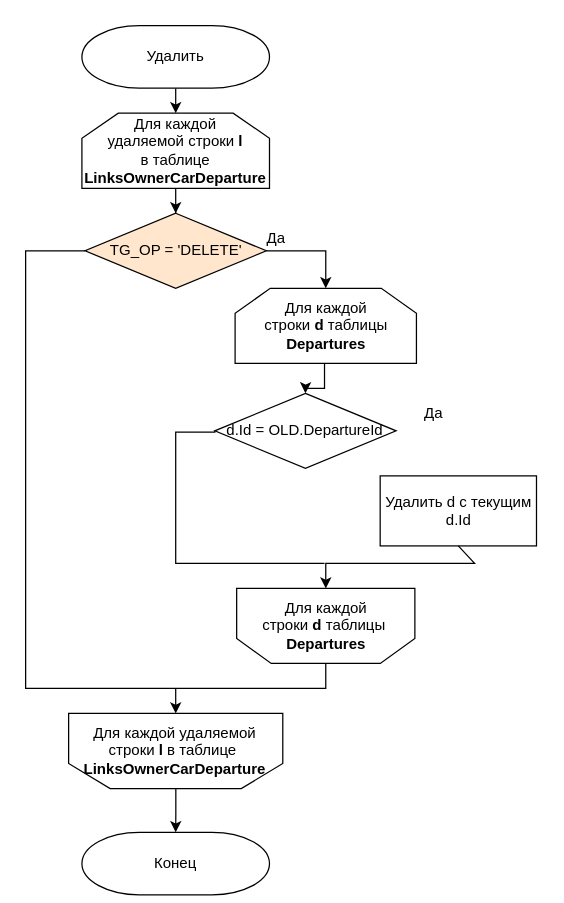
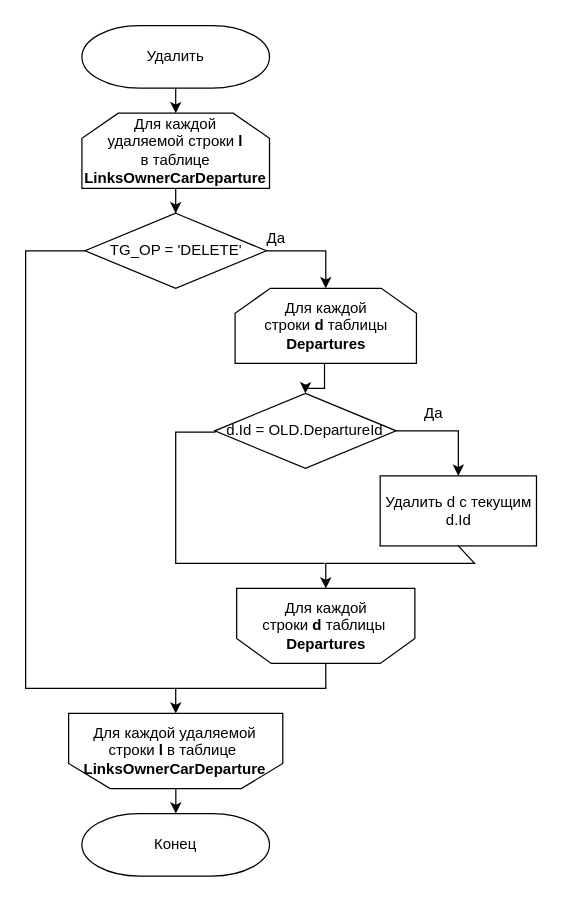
  <mxCell id="0" />
  <mxCell id="1" parent="0" />
  <mxCell id="2" value="" style="edgeStyle=orthogonalEdgeStyle;rounded=0;orthogonalLoop=1;jettySize=auto;html=1;" parent="1" source="3" target="6" edge="1"><mxGeometry relative="1" as="geometry" /></mxCell>
  <mxCell id="3" value="Для каждой &lt;br&gt;удаляемой строки &lt;b&gt;l&lt;/b&gt;&lt;br&gt;в таблице &lt;b&gt;LinksOwnerCarDeparture&lt;/b&gt;" style="strokeWidth=1;html=1;shape=stencil(rZVNb4MwDIZ/Ta5VIFpXjlPWnapeetg5pe6ICgkKWbv9+6W4aHwMxrxKHPBreB9sbIUJWWWqBBZzowpg4pnF8cbaMggbXWgfwnCbYWLJMbxgmKwwVFUJqUftrJxW+xwwU3lnT3DRB39z0CYDh65izfhTeOZ6CZlaY4KJtqbqZFr5YKa0Ce/yDzTjiwfEfN5ijMpAKMCD66jf5W1RYPELmRTNI+0IpG5FDfc30uvfSRGNtKZ0r8+KZsK2hLr4gsc9XLKayduReAm1OlIvm60jVDfCEzIoYwso5F6lpzdn383hx68s1XW5B4kmXdgztIau16upBjQOuTYth8d/O/QaeAeLJcGC39mBUgblb6S5rWBiaIM+mIhaHRkjIY/WwcR8HXWe4zkyNroDg1rFc60WvgA=);whiteSpace=wrap;" parent="1" vertex="1"><mxGeometry x="65" y="90" width="150" height="60" as="geometry" /></mxCell>
  <mxCell id="4" value="" style="endArrow=classic;html=1;exitX=0.5;exitY=1;exitDx=0;exitDy=0;exitPerimeter=0;entryX=0.5;entryY=0;entryDx=0;entryDy=0;entryPerimeter=0;" parent="1" source="18" target="3" edge="1"><mxGeometry width="50" height="50" relative="1" as="geometry"><mxPoint x="138.75" y="70" as="sourcePoint" /><mxPoint x="130" y="90" as="targetPoint" /></mxGeometry></mxCell>
  <mxCell id="5" value="" style="edgeStyle=orthogonalEdgeStyle;rounded=0;orthogonalLoop=1;jettySize=auto;html=1;exitX=1;exitY=0.5;exitDx=0;exitDy=0;entryX=0.5;entryY=0;entryDx=0;entryDy=0;entryPerimeter=0;" parent="1" source="6" target="11" edge="1"><mxGeometry relative="1" as="geometry"><mxPoint x="260" y="220" as="targetPoint" /></mxGeometry></mxCell>
- <mxCell id="6" value="TG_OP = 'DELETE'" style="rhombus;whiteSpace=wrap;html=1;fillColor=#ffe6cc;" parent="1" vertex="1"><mxGeometry x="67.5" y="170" width="145" height="60" as="geometry" /></mxCell>
+ <mxCell id="6" value="TG_OP = 'DELETE'" style="rhombus;whiteSpace=wrap;html=1;" parent="1" vertex="1"><mxGeometry x="67.5" y="170" width="145" height="60" as="geometry" /></mxCell>
+ <mxCell id="7" value="" style="edgeStyle=orthogonalEdgeStyle;rounded=0;orthogonalLoop=1;jettySize=auto;html=1;exitX=1;exitY=0.5;exitDx=0;exitDy=0;" parent="1" source="8" target="9" edge="1"><mxGeometry relative="1" as="geometry" /></mxCell>
  <mxCell id="8" value="d.Id = OLD.DepartureId" style="rhombus;whiteSpace=wrap;html=1;" parent="1" vertex="1"><mxGeometry x="171.25" y="314" width="145" height="60" as="geometry" /></mxCell>
  <mxCell id="9" value="Удалить d с текущим d.Id" style="rounded=0;whiteSpace=wrap;html=1;absoluteArcSize=1;arcSize=14;strokeWidth=1;" parent="1" vertex="1"><mxGeometry x="303.5" y="380" width="125" height="56" as="geometry" /></mxCell>
  <mxCell id="10" value="" style="edgeStyle=orthogonalEdgeStyle;rounded=0;orthogonalLoop=1;jettySize=auto;html=1;entryX=0.5;entryY=0;entryDx=0;entryDy=0;" parent="1" source="11" target="8" edge="1"><mxGeometry relative="1" as="geometry"><Array as="points"><mxPoint x="259" y="310" /></Array><mxPoint x="270" y="310" as="targetPoint" /></mxGeometry></mxCell>
  <mxCell id="11" value="Для каждой &lt;br&gt;строки &lt;b&gt;d&lt;/b&gt; таблицы &lt;b&gt;Departures&lt;/b&gt;" style="strokeWidth=1;html=1;shape=stencil(rZVNb4MwDIZ/Ta5VIFpXjlPWnapeetg5pe6ICgkKWbv9+6W4aHwMxrxKHPBreB9sbIUJWWWqBBZzowpg4pnF8cbaMggbXWgfwnCbYWLJMbxgmKwwVFUJqUftrJxW+xwwU3lnT3DRB39z0CYDh65izfhTeOZ6CZlaY4KJtqbqZFr5YKa0Ce/yDzTjiwfEfN5ijMpAKMCD66jf5W1RYPELmRTNI+0IpG5FDfc30uvfSRGNtKZ0r8+KZsK2hLr4gsc9XLKayduReAm1OlIvm60jVDfCEzIoYwso5F6lpzdn383hx68s1XW5B4kmXdgztIau16upBjQOuTYth8d/O/QaeAeLJcGC39mBUgblb6S5rWBiaIM+mIhaHRkjIY/WwcR8HXWe4zkyNroDg1rFc60WvgA=);whiteSpace=wrap;" parent="1" vertex="1"><mxGeometry x="187.5" y="230" width="145" height="60" as="geometry" /></mxCell>
- <mxCell id="12" value="Конец" style="strokeWidth=1;html=1;shape=mxgraph.flowchart.terminator;whiteSpace=wrap;" parent="1" vertex="1"><mxGeometry x="65" y="665" width="150" height="50" as="geometry" /></mxCell>
+ <mxCell id="12" value="Конец" style="strokeWidth=1;html=1;shape=mxgraph.flowchart.terminator;whiteSpace=wrap;" parent="1" vertex="1"><mxGeometry x="65" y="650" width="150" height="50" as="geometry" /></mxCell>
  <mxCell id="13" value="" style="endArrow=none;html=1;rounded=0;exitX=0;exitY=0.5;exitDx=0;exitDy=0;edgeStyle=orthogonalEdgeStyle;entryX=0.5;entryY=0;entryDx=0;entryDy=0;entryPerimeter=0;" parent="1" source="6" target="14" edge="1"><mxGeometry width="50" height="50" relative="1" as="geometry"><mxPoint x="180" y="460" as="sourcePoint" /><mxPoint x="80" y="590" as="targetPoint" /><Array as="points"><mxPoint x="20" y="200" /><mxPoint x="20" y="550" /><mxPoint x="260" y="550" /></Array></mxGeometry></mxCell>
  <mxCell id="14" value="Для каждой&lt;br&gt;строки&amp;nbsp;&lt;b&gt;d&lt;/b&gt;&amp;nbsp;таблицы&amp;nbsp;&lt;br&gt;&lt;b&gt;Departures&lt;/b&gt;" style="strokeWidth=1;shape=stencil(rZVNb4MwDIZ/Ta5VIFpXjlPWnapeetg5pe6ICgkKWbv9+6W4aHwMxrxKHPBreB9sbIUJWWWqBBZzowpg4pnF8cbaMggbXWgfwnCbYWLJMbxgmKwwVFUJqUftrJxW+xwwU3lnT3DRB39z0CYDh65izfhTeOZ6CZlaY4KJtqbqZFr5YKa0Ce/yDzTjiwfEfN5ijMpAKMCD66jf5W1RYPELmRTNI+0IpG5FDfc30uvfSRGNtKZ0r8+KZsK2hLr4gsc9XLKayduReAm1OlIvm60jVDfCEzIoYwso5F6lpzdn383hx68s1XW5B4kmXdgztIau16upBjQOuTYth8d/O/QaeAeLJcGC39mBUgblb6S5rWBiaIM+mIhaHRkjIY/WwcR8HXWe4zkyNroDg1rFc60WvgA=);rotation=0;horizontal=1;verticalAlign=middle;labelPosition=center;verticalLabelPosition=middle;align=center;labelBorderColor=none;fontFamily=Helvetica;whiteSpace=wrap;html=1;direction=west;" parent="1" vertex="1"><mxGeometry x="188.75" y="470" width="142.5" height="60" as="geometry" /></mxCell>
  <mxCell id="15" value="" style="endArrow=classic;html=1;rounded=0;entryX=0.5;entryY=1;entryDx=0;entryDy=0;entryPerimeter=0;exitX=0.5;exitY=1;exitDx=0;exitDy=0;" parent="1" source="9" target="14" edge="1"><mxGeometry width="50" height="50" relative="1" as="geometry"><mxPoint x="260" y="450" as="sourcePoint" /><mxPoint x="450" y="350" as="targetPoint" /><Array as="points"><mxPoint x="379" y="450" /><mxPoint x="260" y="450" /></Array></mxGeometry></mxCell>
  <mxCell id="16" value="" style="edgeStyle=orthogonalEdgeStyle;rounded=0;orthogonalLoop=1;jettySize=auto;html=1;" parent="1" source="17" target="12" edge="1"><mxGeometry relative="1" as="geometry" /></mxCell>
  <mxCell id="17" value="Для каждой удаляемой строки&amp;nbsp;&lt;b&gt;l&amp;nbsp;&lt;/b&gt;в таблице&amp;nbsp;&lt;br&gt;&lt;b&gt;LinksOwnerCarDeparture&lt;/b&gt;" style="strokeWidth=1;shape=stencil(rZVNb4MwDIZ/Ta5VIFpXjlPWnapeetg5pe6ICgkKWbv9+6W4aHwMxrxKHPBreB9sbIUJWWWqBBZzowpg4pnF8cbaMggbXWgfwnCbYWLJMbxgmKwwVFUJqUftrJxW+xwwU3lnT3DRB39z0CYDh65izfhTeOZ6CZlaY4KJtqbqZFr5YKa0Ce/yDzTjiwfEfN5ijMpAKMCD66jf5W1RYPELmRTNI+0IpG5FDfc30uvfSRGNtKZ0r8+KZsK2hLr4gsc9XLKayduReAm1OlIvm60jVDfCEzIoYwso5F6lpzdn383hx68s1XW5B4kmXdgztIau16upBjQOuTYth8d/O/QaeAeLJcGC39mBUgblb6S5rWBiaIM+mIhaHRkjIY/WwcR8HXWe4zkyNroDg1rFc60WvgA=);rotation=0;horizontal=1;verticalAlign=middle;labelPosition=center;verticalLabelPosition=middle;align=center;labelBorderColor=none;fontFamily=Helvetica;whiteSpace=wrap;html=1;direction=west;" parent="1" vertex="1"><mxGeometry x="54.37" y="570" width="171.25" height="60" as="geometry" /></mxCell>
  <mxCell id="18" value="Удалить" style="strokeWidth=1;html=1;shape=mxgraph.flowchart.terminator;whiteSpace=wrap;" parent="1" vertex="1"><mxGeometry x="65" y="20" width="150" height="50" as="geometry" /></mxCell>
  <mxCell id="19" value="" style="endArrow=none;html=1;rounded=0;exitX=0;exitY=0.5;exitDx=0;exitDy=0;edgeStyle=orthogonalEdgeStyle;" parent="1" source="8" edge="1"><mxGeometry width="50" height="50" relative="1" as="geometry"><mxPoint x="190" y="320" as="sourcePoint" /><mxPoint x="259" y="450" as="targetPoint" /><Array as="points"><mxPoint x="140" y="345" /><mxPoint x="140" y="450" /></Array></mxGeometry></mxCell>
  <mxCell id="20" value="Да" style="text;html=1;align=center;verticalAlign=middle;resizable=0;points=[];autosize=1;strokeColor=none;fillColor=none;" parent="1" vertex="1"><mxGeometry x="205" y="180" width="30" height="20" as="geometry" /></mxCell>
  <mxCell id="21" value="Да" style="text;html=1;align=center;verticalAlign=middle;resizable=0;points=[];autosize=1;strokeColor=none;fillColor=none;" parent="1" vertex="1"><mxGeometry x="331.25" y="320" width="30" height="20" as="geometry" /></mxCell>
  <mxCell id="22" value="" style="endArrow=classic;html=1;rounded=0;entryX=0.5;entryY=1;entryDx=0;entryDy=0;entryPerimeter=0;" edge="1" parent="1" target="17"><mxGeometry width="50" height="50" relative="1" as="geometry"><mxPoint x="140" y="550" as="sourcePoint" /><mxPoint x="290" y="520" as="targetPoint" /></mxGeometry></mxCell>
